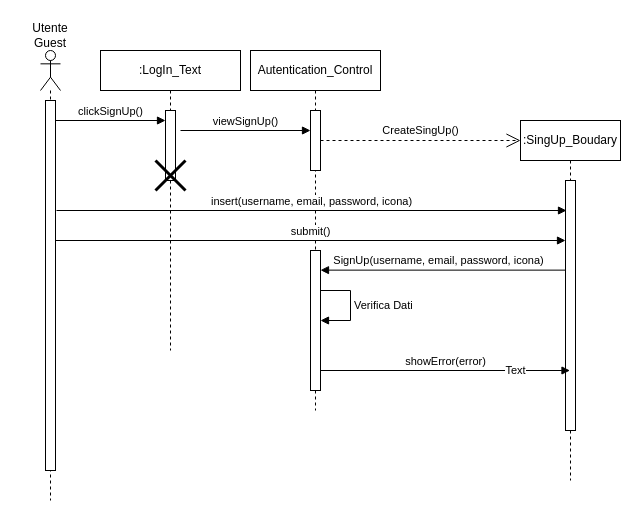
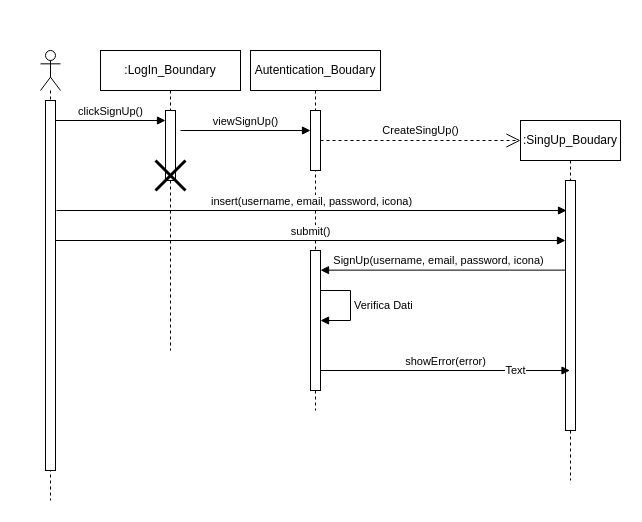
  <mxCell id="0" />
  <mxCell id="1" parent="0" />
- <mxCell id="2" value=":LogIn_Text" style="shape=umlLifeline;perimeter=lifelinePerimeter;whiteSpace=wrap;html=1;container=1;dropTarget=0;collapsible=0;recursiveResize=0;outlineConnect=0;portConstraint=eastwest;newEdgeStyle={&quot;curved&quot;:0,&quot;rounded&quot;:0};" vertex="1" parent="1"><mxGeometry x="100" y="50" width="140" height="300" as="geometry" /></mxCell>
+ <mxCell id="2" value=":LogIn_Boundary" style="shape=umlLifeline;perimeter=lifelinePerimeter;whiteSpace=wrap;html=1;container=1;dropTarget=0;collapsible=0;recursiveResize=0;outlineConnect=0;portConstraint=eastwest;newEdgeStyle={&quot;curved&quot;:0,&quot;rounded&quot;:0};" vertex="1" parent="1"><mxGeometry x="100" y="50" width="140" height="300" as="geometry" /></mxCell>
  <mxCell id="3" value="" style="html=1;points=[[0,0,0,0,5],[0,1,0,0,-5],[1,0,0,0,5],[1,1,0,0,-5]];perimeter=orthogonalPerimeter;outlineConnect=0;targetShapes=umlLifeline;portConstraint=eastwest;newEdgeStyle={&quot;curved&quot;:0,&quot;rounded&quot;:0};" vertex="1" parent="2"><mxGeometry x="65" y="60" width="10" height="70" as="geometry" /></mxCell>
  <mxCell id="4" value="" style="shape=umlDestroy;whiteSpace=wrap;html=1;strokeWidth=3;targetShapes=umlLifeline;" vertex="1" parent="2"><mxGeometry x="55" y="110" width="30" height="30" as="geometry" /></mxCell>
  <mxCell id="5" value="" style="shape=umlLifeline;perimeter=lifelinePerimeter;whiteSpace=wrap;html=1;container=1;dropTarget=0;collapsible=0;recursiveResize=0;outlineConnect=0;portConstraint=eastwest;newEdgeStyle={&quot;curved&quot;:0,&quot;rounded&quot;:0};participant=umlActor;" vertex="1" parent="1"><mxGeometry x="40" y="50" width="20" height="450" as="geometry" /></mxCell>
  <mxCell id="6" value="" style="html=1;points=[[0,0,0,0,5],[0,1,0,0,-5],[1,0,0,0,5],[1,1,0,0,-5]];perimeter=orthogonalPerimeter;outlineConnect=0;targetShapes=umlLifeline;portConstraint=eastwest;newEdgeStyle={&quot;curved&quot;:0,&quot;rounded&quot;:0};" vertex="1" parent="5"><mxGeometry x="5" y="50" width="10" height="370" as="geometry" /></mxCell>
- <mxCell id="7" value="Utente Guest" style="text;html=1;align=center;verticalAlign=middle;whiteSpace=wrap;rounded=0;" vertex="1" parent="1"><mxGeometry x="20" y="20" width="60" height="30" as="geometry" /></mxCell>
- <mxCell id="8" value="Autentication_Control" style="shape=umlLifeline;perimeter=lifelinePerimeter;whiteSpace=wrap;html=1;container=1;dropTarget=0;collapsible=0;recursiveResize=0;outlineConnect=0;portConstraint=eastwest;newEdgeStyle={&quot;curved&quot;:0,&quot;rounded&quot;:0};" vertex="1" parent="1"><mxGeometry x="250" y="50" width="130" height="360" as="geometry" /></mxCell>
+ <mxCell id="8" value="Autentication_Boudary" style="shape=umlLifeline;perimeter=lifelinePerimeter;whiteSpace=wrap;html=1;container=1;dropTarget=0;collapsible=0;recursiveResize=0;outlineConnect=0;portConstraint=eastwest;newEdgeStyle={&quot;curved&quot;:0,&quot;rounded&quot;:0};" vertex="1" parent="1"><mxGeometry x="250" y="50" width="130" height="360" as="geometry" /></mxCell>
  <mxCell id="9" value="" style="html=1;points=[[0,0,0,0,5],[0,1,0,0,-5],[1,0,0,0,5],[1,1,0,0,-5]];perimeter=orthogonalPerimeter;outlineConnect=0;targetShapes=umlLifeline;portConstraint=eastwest;newEdgeStyle={&quot;curved&quot;:0,&quot;rounded&quot;:0};" vertex="1" parent="8"><mxGeometry x="60" y="60" width="10" height="60" as="geometry" /></mxCell>
  <mxCell id="10" value="" style="html=1;points=[[0,0,0,0,5],[0,1,0,0,-5],[1,0,0,0,5],[1,1,0,0,-5]];perimeter=orthogonalPerimeter;outlineConnect=0;targetShapes=umlLifeline;portConstraint=eastwest;newEdgeStyle={&quot;curved&quot;:0,&quot;rounded&quot;:0};" vertex="1" parent="8"><mxGeometry x="60" y="200" width="10" height="140" as="geometry" /></mxCell>
  <mxCell id="11" value="viewSignUp()" style="html=1;verticalAlign=bottom;endArrow=block;curved=0;rounded=0;" edge="1" parent="1" target="9"><mxGeometry width="80" relative="1" as="geometry"><mxPoint x="180" y="130" as="sourcePoint" /><mxPoint x="325" y="130" as="targetPoint" /></mxGeometry></mxCell>
  <mxCell id="12" value="clickSignUp()" style="html=1;verticalAlign=bottom;endArrow=block;curved=0;rounded=0;" edge="1" parent="1"><mxGeometry width="80" relative="1" as="geometry"><mxPoint x="55" y="120" as="sourcePoint" /><mxPoint x="165" y="120" as="targetPoint" /></mxGeometry></mxCell>
  <mxCell id="13" value=":SingUp_Boudary" style="shape=umlLifeline;perimeter=lifelinePerimeter;whiteSpace=wrap;html=1;container=1;dropTarget=0;collapsible=0;recursiveResize=0;outlineConnect=0;portConstraint=eastwest;newEdgeStyle={&quot;curved&quot;:0,&quot;rounded&quot;:0};" vertex="1" parent="1"><mxGeometry x="520" y="120" width="100" height="360" as="geometry" /></mxCell>
  <mxCell id="14" value="" style="html=1;points=[[0,0,0,0,5],[0,1,0,0,-5],[1,0,0,0,5],[1,1,0,0,-5]];perimeter=orthogonalPerimeter;outlineConnect=0;targetShapes=umlLifeline;portConstraint=eastwest;newEdgeStyle={&quot;curved&quot;:0,&quot;rounded&quot;:0};" vertex="1" parent="13"><mxGeometry x="45" y="60" width="10" height="250" as="geometry" /></mxCell>
  <mxCell id="15" value="insert(username, email, password, icona)" style="html=1;verticalAlign=bottom;endArrow=block;curved=0;rounded=0;" edge="1" parent="1"><mxGeometry width="80" relative="1" as="geometry"><mxPoint x="56" y="210" as="sourcePoint" /><mxPoint x="566" y="210" as="targetPoint" /></mxGeometry></mxCell>
  <mxCell id="16" value="submit()" style="html=1;verticalAlign=bottom;endArrow=block;curved=0;rounded=0;" edge="1" parent="1" target="14"><mxGeometry width="80" relative="1" as="geometry"><mxPoint x="55" y="240" as="sourcePoint" /><mxPoint x="475" y="240" as="targetPoint" /></mxGeometry></mxCell>
  <mxCell id="17" value="" style="html=1;verticalAlign=bottom;endArrow=block;curved=0;rounded=0;" edge="1" parent="1" source="14"><mxGeometry width="80" relative="1" as="geometry"><mxPoint x="480" y="269.64" as="sourcePoint" /><mxPoint x="320" y="269.64" as="targetPoint" /></mxGeometry></mxCell>
  <mxCell id="18" value="SignUp(username, email, password, icona)" style="edgeLabel;html=1;align=center;verticalAlign=middle;resizable=0;points=[];" vertex="1" connectable="0" parent="17"><mxGeometry x="-0.108" y="-1" relative="1" as="geometry"><mxPoint x="-19" y="-9" as="offset" /></mxGeometry></mxCell>
  <mxCell id="19" value="CreateSingUp()" style="endArrow=open;endSize=12;dashed=1;html=1;rounded=0;" edge="1" parent="1"><mxGeometry y="10" width="160" relative="1" as="geometry"><mxPoint x="320" y="140" as="sourcePoint" /><mxPoint x="520" y="140" as="targetPoint" /><mxPoint as="offset" /></mxGeometry></mxCell>
  <mxCell id="20" value="showError(error)" style="html=1;verticalAlign=bottom;endArrow=block;curved=0;rounded=0;" edge="1" parent="1"><mxGeometry width="80" relative="1" as="geometry"><mxPoint x="320" y="370" as="sourcePoint" /><mxPoint x="569.5" y="370" as="targetPoint" /></mxGeometry></mxCell>
  <mxCell id="21" value="Text" style="edgeLabel;html=1;align=center;verticalAlign=middle;resizable=0;points=[];" vertex="1" connectable="0" parent="20"><mxGeometry x="0.555" y="1" relative="1" as="geometry"><mxPoint as="offset" /></mxGeometry></mxCell>
  <mxCell id="22" value="Verifica Dati" style="html=1;align=left;spacingLeft=2;endArrow=block;rounded=0;edgeStyle=orthogonalEdgeStyle;curved=0;rounded=0;" edge="1" parent="1" target="10"><mxGeometry relative="1" as="geometry"><mxPoint x="320" y="290" as="sourcePoint" /><Array as="points"><mxPoint x="350" y="290" /><mxPoint x="350" y="320" /></Array><mxPoint x="325" y="320" as="targetPoint" /></mxGeometry></mxCell>
